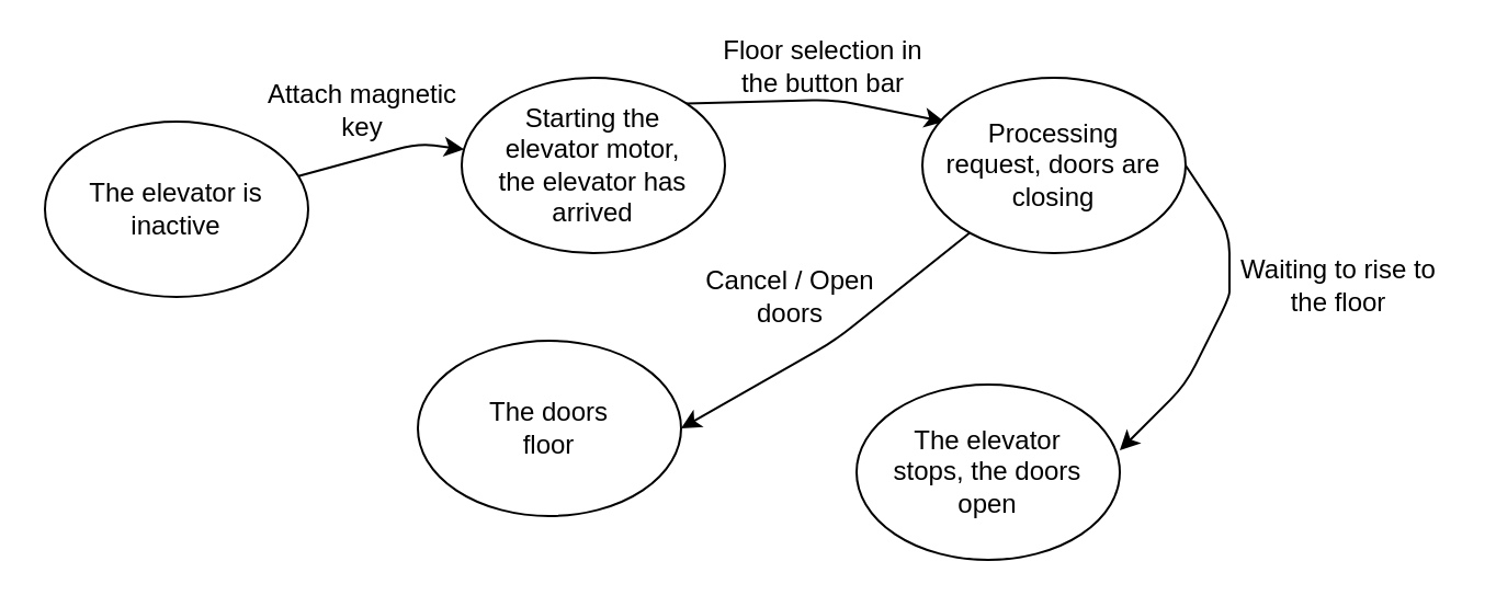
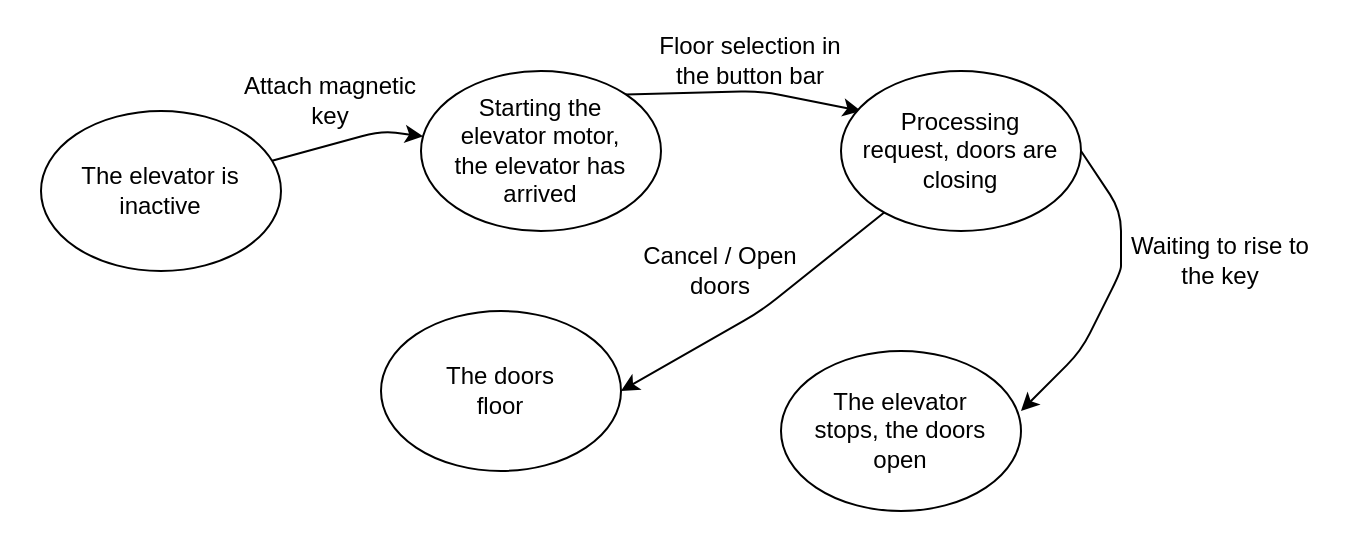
  <mxCell id="0" />
  <mxCell id="1" parent="0" />
  <mxCell id="2" value="" style="ellipse;whiteSpace=wrap;html=1;" vertex="1" parent="1"><mxGeometry x="20" y="55" width="120" height="80" as="geometry" /></mxCell>
  <mxCell id="3" value="The elevator is inactive" style="text;html=1;strokeColor=none;fillColor=none;align=center;verticalAlign=middle;whiteSpace=wrap;rounded=0;" vertex="1" parent="1"><mxGeometry x="20" y="80" width="120" height="30" as="geometry" /></mxCell>
  <mxCell id="4" value="" style="endArrow=classic;html=1;" edge="1" parent="1" source="2" target="5"><mxGeometry width="50" height="50" relative="1" as="geometry"><mxPoint x="140" y="45" as="sourcePoint" /><mxPoint x="270" y="65" as="targetPoint" /><Array as="points"><mxPoint x="190" y="65" /></Array></mxGeometry></mxCell>
  <mxCell id="5" value="" style="ellipse;whiteSpace=wrap;html=1;" vertex="1" parent="1"><mxGeometry x="210" y="35" width="120" height="80" as="geometry" /></mxCell>
  <mxCell id="6" value="Starting the elevator motor, the elevator has arrived" style="text;html=1;strokeColor=none;fillColor=none;align=center;verticalAlign=middle;whiteSpace=wrap;rounded=0;" vertex="1" parent="1"><mxGeometry x="220" y="60" width="100" height="30" as="geometry" /></mxCell>
  <mxCell id="7" value="" style="endArrow=classic;html=1;exitX=1;exitY=0;exitDx=0;exitDy=0;" edge="1" parent="1" source="5"><mxGeometry width="50" height="50" relative="1" as="geometry"><mxPoint x="330" y="60" as="sourcePoint" /><mxPoint x="430" y="55" as="targetPoint" /><Array as="points"><mxPoint x="380" y="45" /></Array></mxGeometry></mxCell>
  <mxCell id="8" value="" style="ellipse;whiteSpace=wrap;html=1;" vertex="1" parent="1"><mxGeometry x="420" y="35" width="120" height="80" as="geometry" /></mxCell>
  <mxCell id="9" value="Processing request, doors are closing" style="text;html=1;strokeColor=none;fillColor=none;align=center;verticalAlign=middle;whiteSpace=wrap;rounded=0;" vertex="1" parent="1"><mxGeometry x="430" y="65" width="100" height="20" as="geometry" /></mxCell>
  <mxCell id="10" value="" style="endArrow=classic;html=1;exitX=1;exitY=0.5;exitDx=0;exitDy=0;" edge="1" parent="1" source="8"><mxGeometry width="50" height="50" relative="1" as="geometry"><mxPoint x="540" y="85" as="sourcePoint" /><mxPoint x="510" y="205" as="targetPoint" /><Array as="points"><mxPoint x="560" y="105" /><mxPoint x="560" y="125" /><mxPoint x="560" y="135" /><mxPoint x="540" y="175" /></Array></mxGeometry></mxCell>
  <mxCell id="11" value="" style="ellipse;whiteSpace=wrap;html=1;" vertex="1" parent="1"><mxGeometry x="390" y="175" width="120" height="80" as="geometry" /></mxCell>
  <mxCell id="12" value="The elevator stops, the doors open" style="text;html=1;strokeColor=none;fillColor=none;align=center;verticalAlign=middle;whiteSpace=wrap;rounded=0;" vertex="1" parent="1"><mxGeometry x="405" y="205" width="90" height="20" as="geometry" /></mxCell>
  <mxCell id="13" value="" style="endArrow=classic;html=1;" edge="1" parent="1" source="8"><mxGeometry width="50" height="50" relative="1" as="geometry"><mxPoint x="300" y="165" as="sourcePoint" /><mxPoint x="310" y="195" as="targetPoint" /><Array as="points"><mxPoint x="380" y="155" /></Array></mxGeometry></mxCell>
  <mxCell id="14" value="" style="ellipse;whiteSpace=wrap;html=1;" vertex="1" parent="1"><mxGeometry x="190" y="155" width="120" height="80" as="geometry" /></mxCell>
  <mxCell id="15" value="The doors floor" style="text;html=1;strokeColor=none;fillColor=none;align=center;verticalAlign=middle;whiteSpace=wrap;rounded=0;" vertex="1" parent="1"><mxGeometry x="220" y="185" width="60" height="20" as="geometry" /></mxCell>
  <mxCell id="16" value="Attach magnetic key" style="text;html=1;strokeColor=none;fillColor=none;align=center;verticalAlign=middle;whiteSpace=wrap;rounded=0;" vertex="1" parent="1"><mxGeometry x="120" y="40" width="90" height="20" as="geometry" /></mxCell>
  <mxCell id="17" value="Floor selection in the button bar" style="text;html=1;strokeColor=none;fillColor=none;align=center;verticalAlign=middle;whiteSpace=wrap;rounded=0;" vertex="1" parent="1"><mxGeometry x="320" y="20" width="110" height="20" as="geometry" /></mxCell>
- <mxCell id="18" value="Waiting to rise to the floor" style="text;html=1;strokeColor=none;fillColor=none;align=center;verticalAlign=middle;whiteSpace=wrap;rounded=0;" vertex="1" parent="1"><mxGeometry x="560" y="115" width="100" height="30" as="geometry" /></mxCell>
+ <mxCell id="18" value="Waiting to rise to the key" style="text;html=1;strokeColor=none;fillColor=none;align=center;verticalAlign=middle;whiteSpace=wrap;rounded=0;" vertex="1" parent="1"><mxGeometry x="560" y="115" width="100" height="30" as="geometry" /></mxCell>
  <mxCell id="19" value="Cancel / Open doors" style="text;html=1;strokeColor=none;fillColor=none;align=center;verticalAlign=middle;whiteSpace=wrap;rounded=0;" vertex="1" parent="1"><mxGeometry x="315" y="125" width="90" height="20" as="geometry" /></mxCell>
